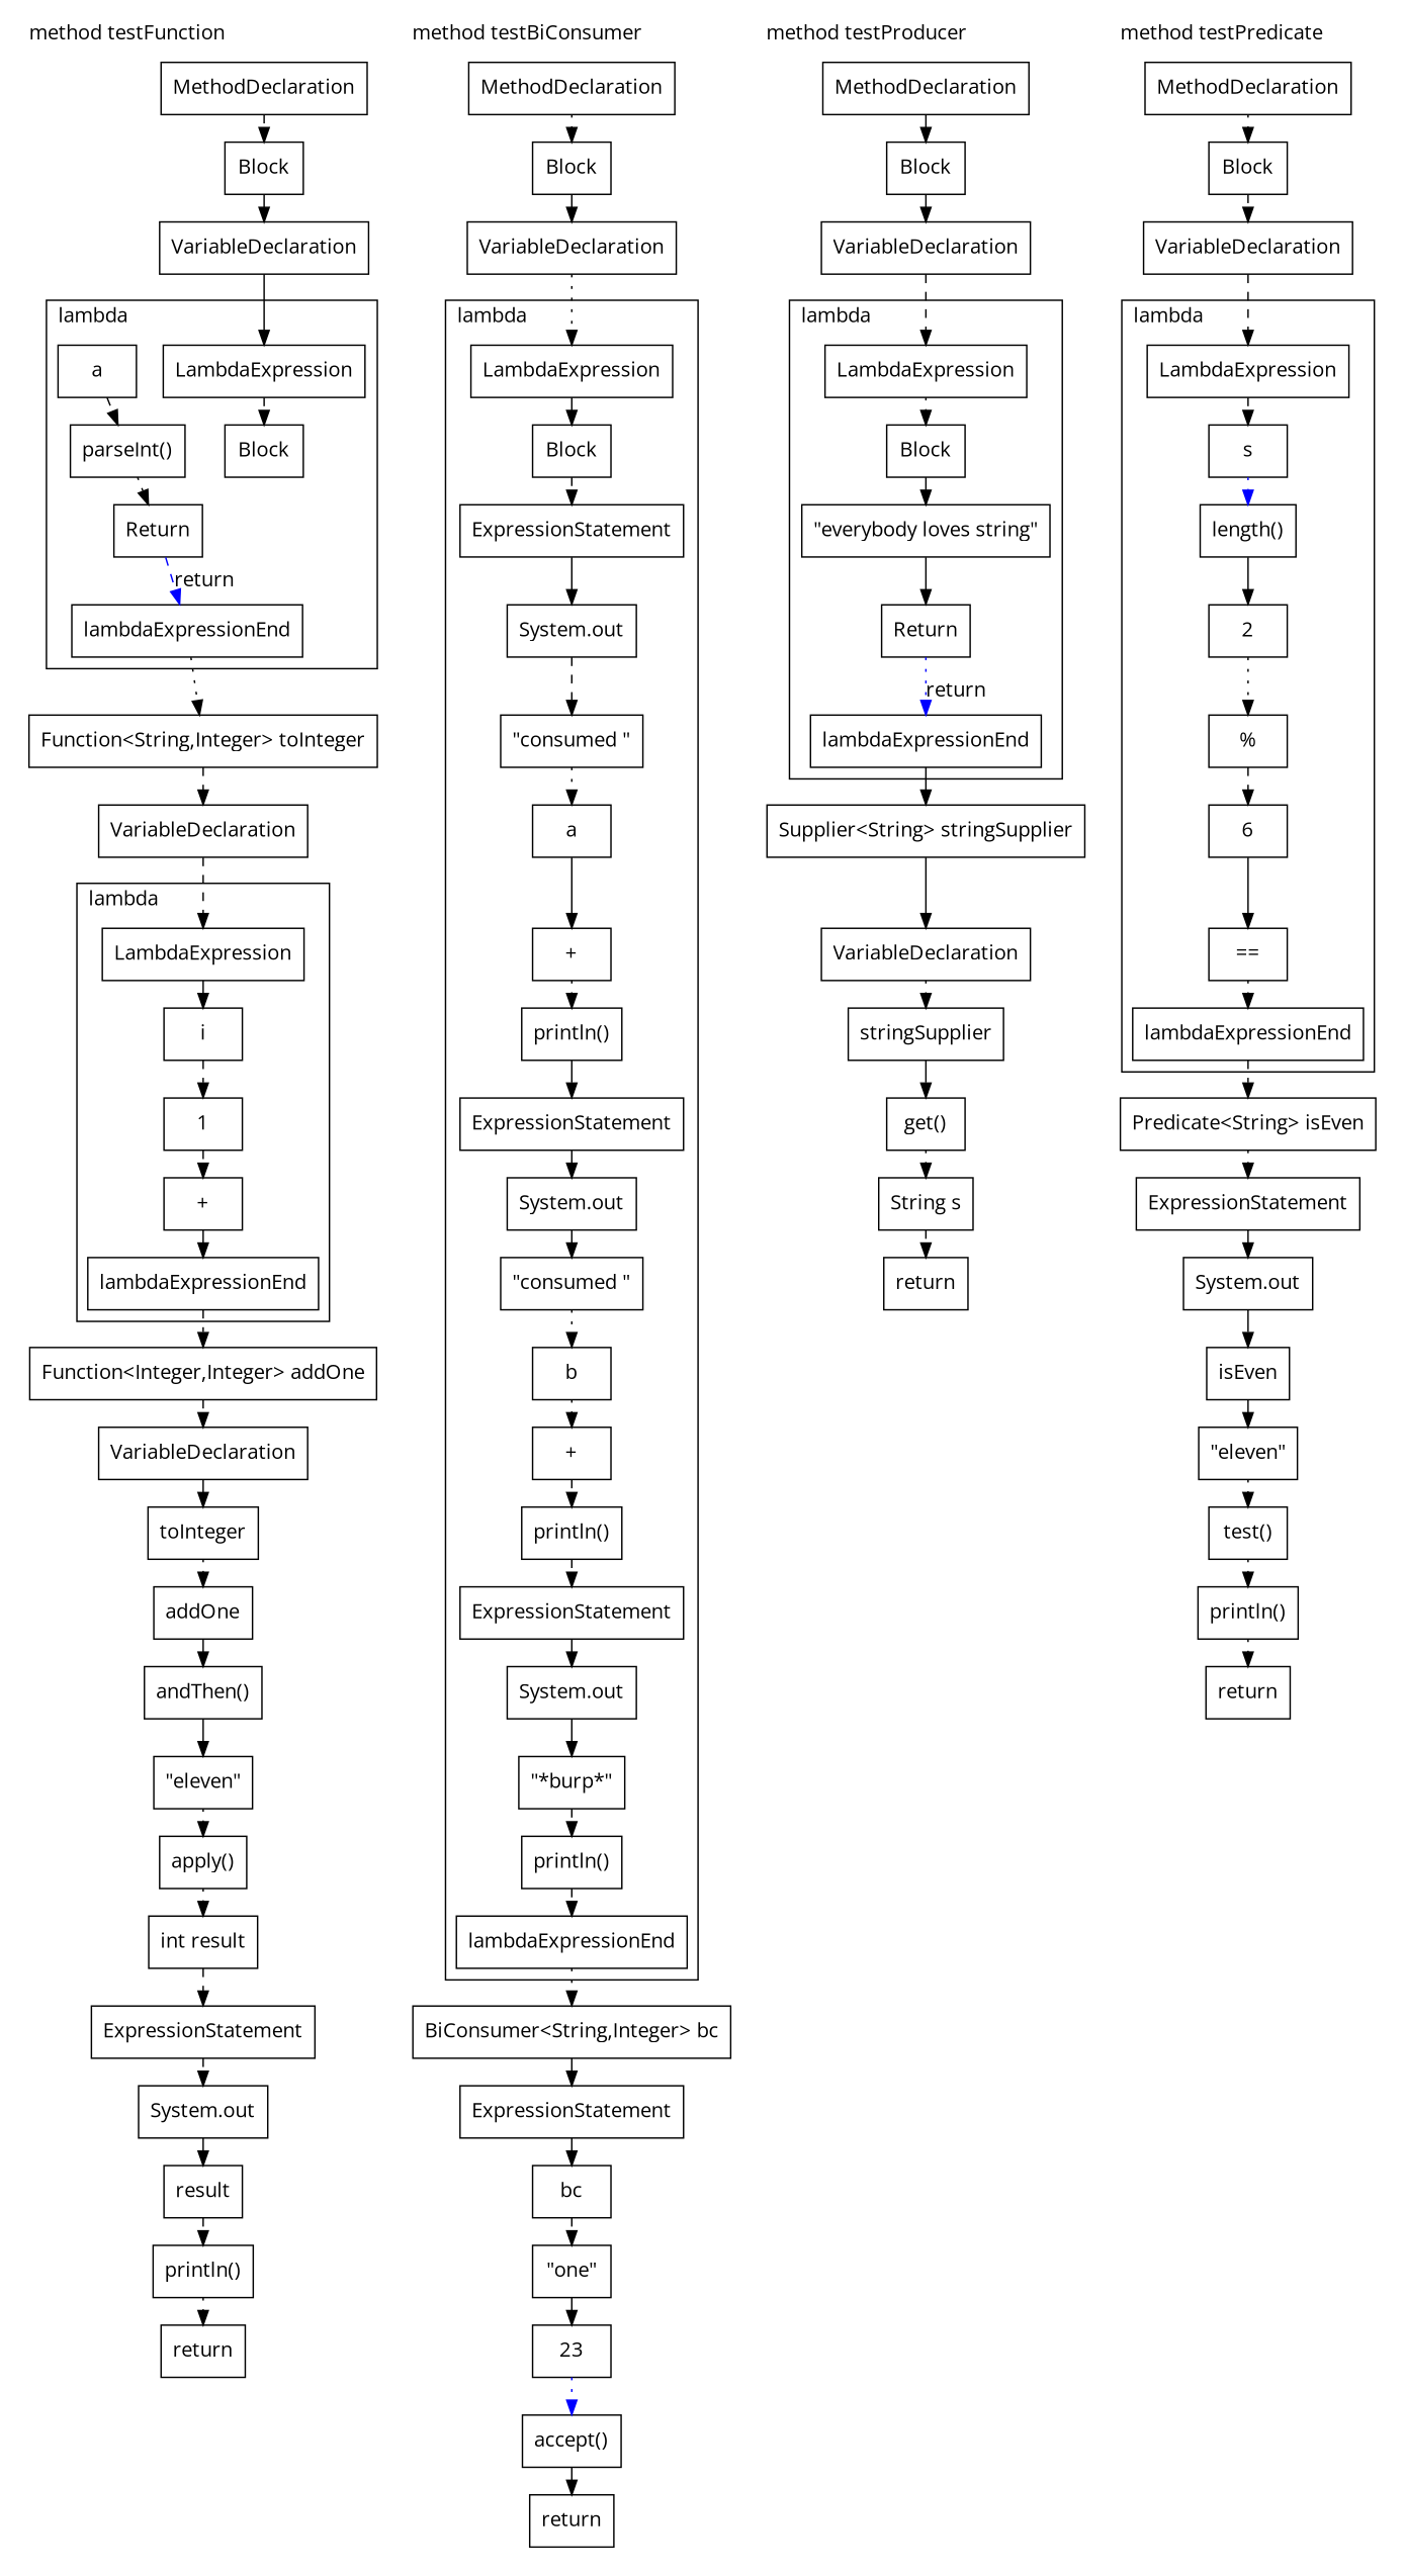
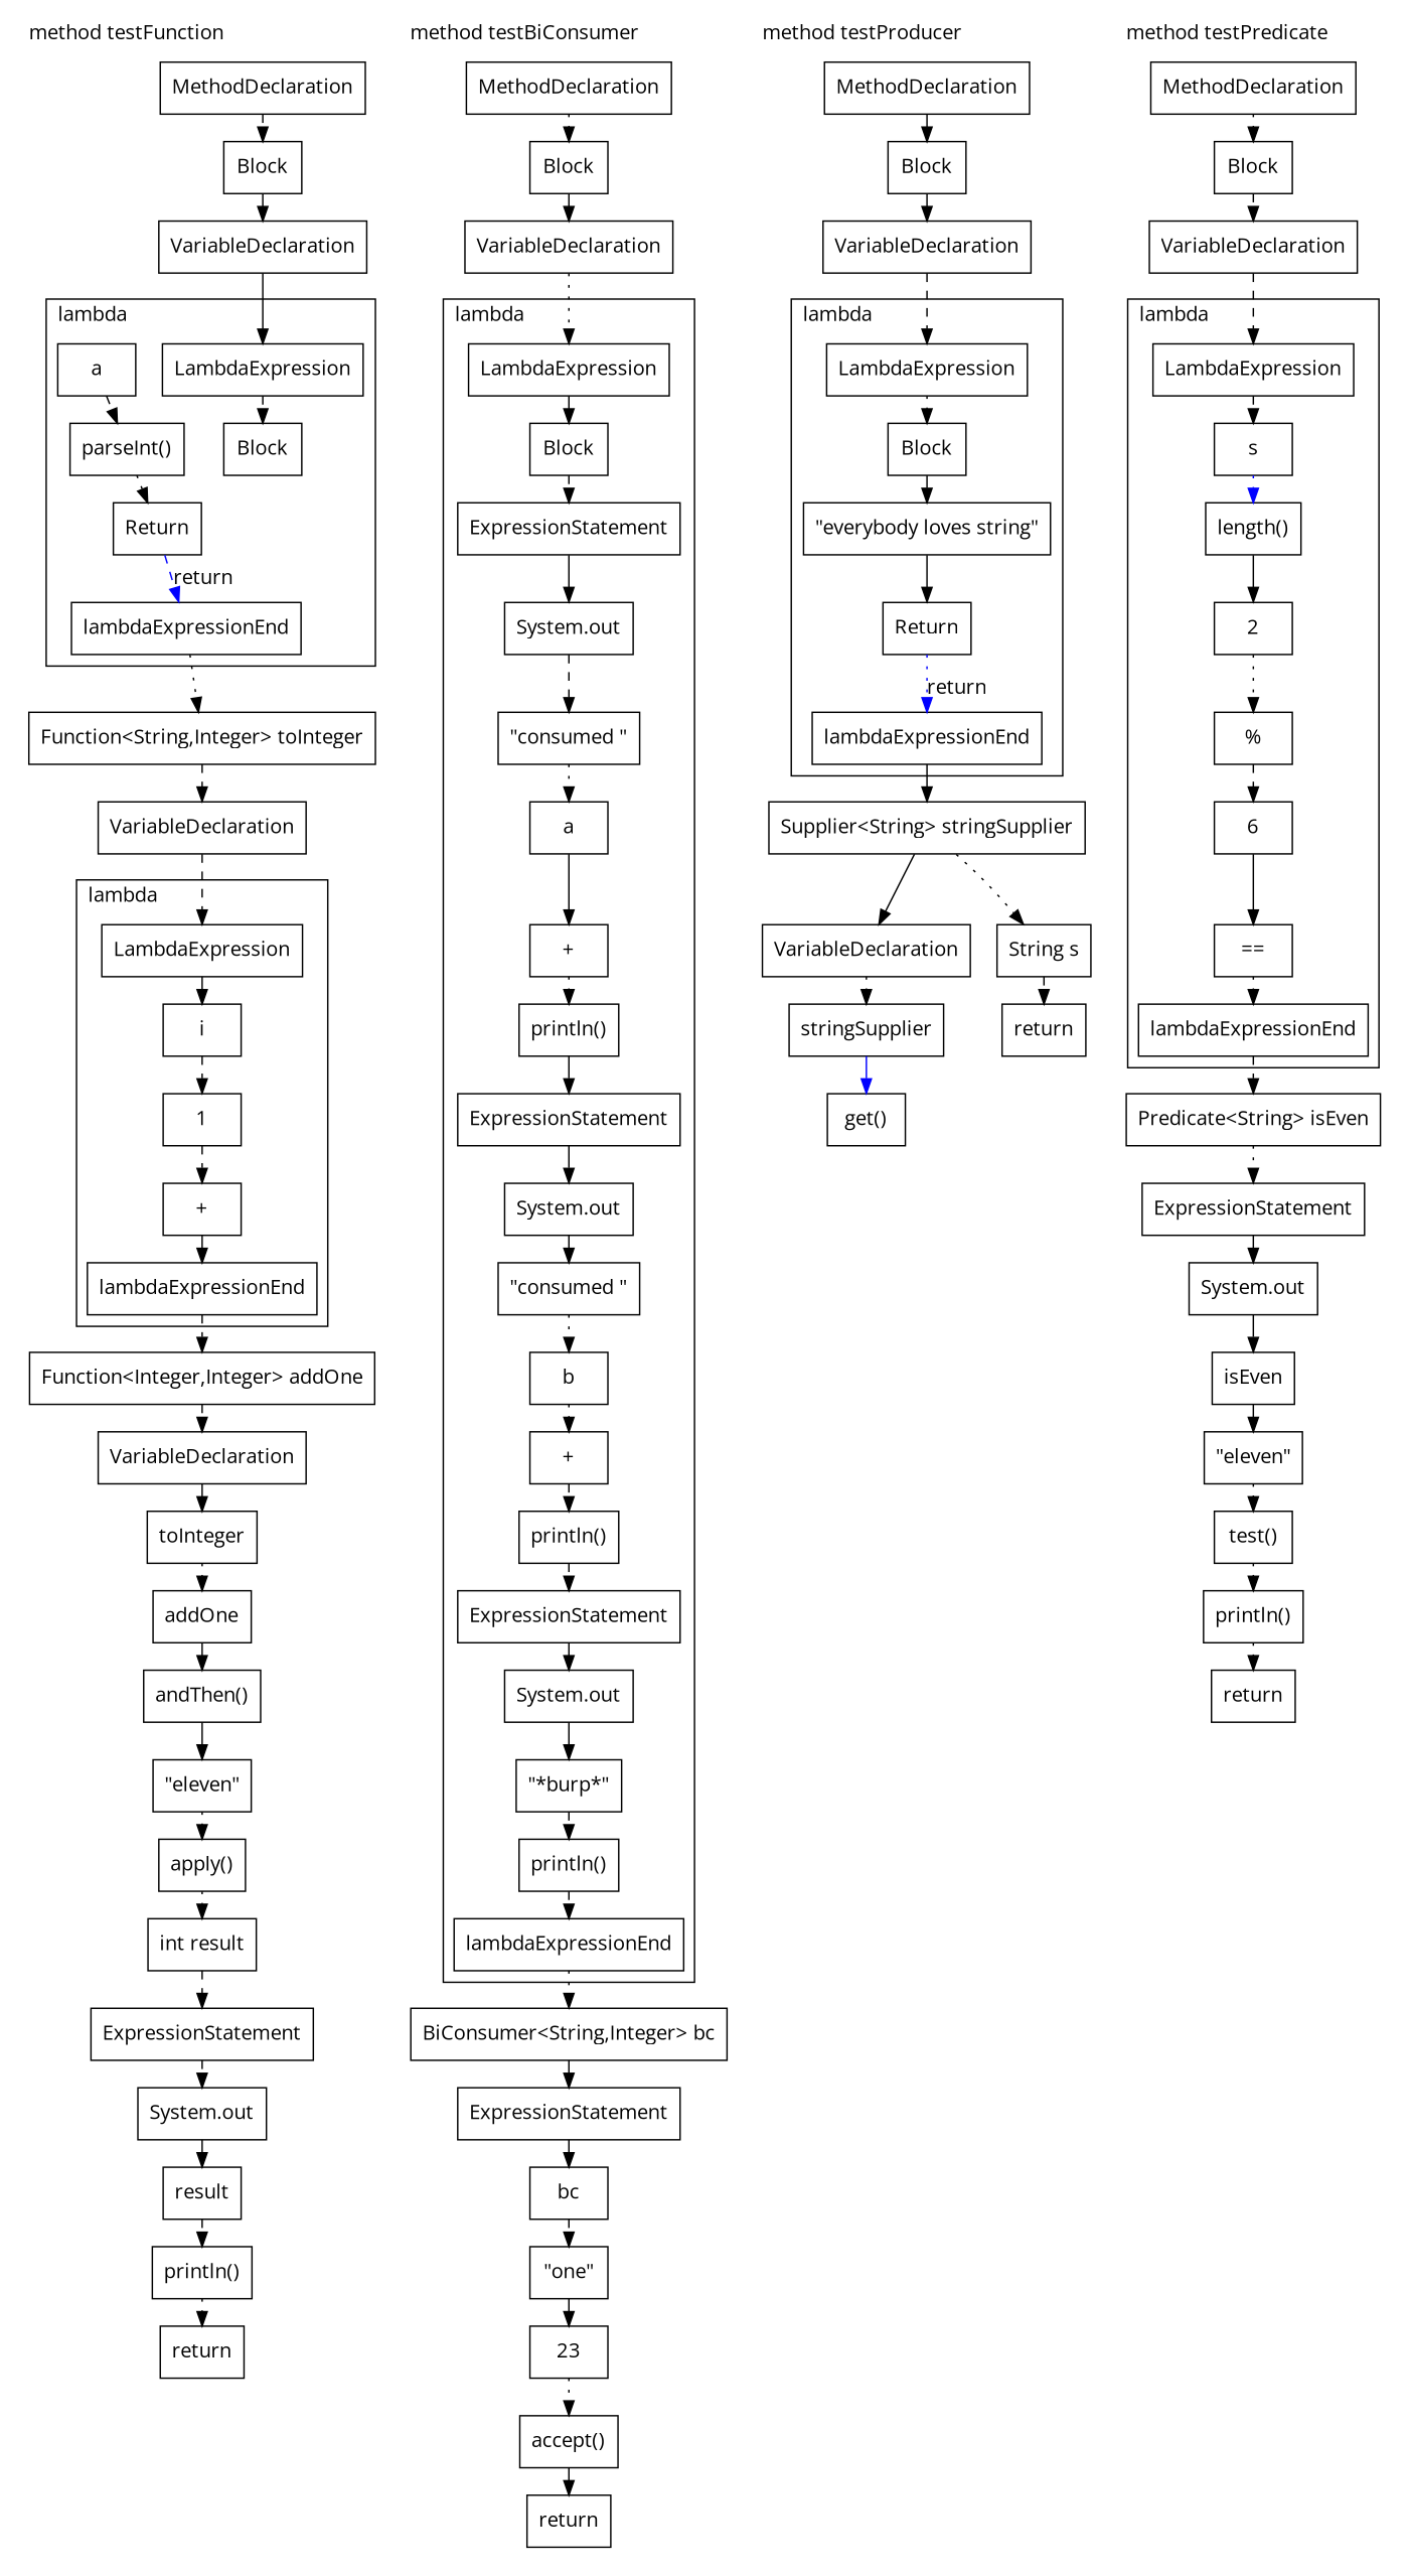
  digraph {
    compound=true
    fontname="Open Sans"
    node [fillcolor=white fontname="Open Sans" shape=rect style=filled]
    edge [fontname="Open Sans" style=solid]
    n1 [label=LambdaExpression]
    n2 [label=Block]
    n3 [label=Return]
    n4 [label="parseInt()"]
    n5 [label=a]
    n6 [label=lambdaExpressionEnd]
    n7 [label=LambdaExpression]
    n8 [label="+"]
    n9 [label=i]
    n10 [label=1]
    n11 [label=lambdaExpressionEnd]
    n12 [label=MethodDeclaration]
    n13 [label=Block]
    n14 [label=VariableDeclaration]
    n15 [label="Function<String,Integer> toInteger"]
    n16 [label=VariableDeclaration]
    n17 [label="Function<Integer,Integer> addOne"]
    n18 [label=VariableDeclaration]
    n19 [label="int result"]
    n20 [label="apply()"]
    n21 [label="andThen()"]
    n22 [label=toInteger]
    n23 [label=addOne]
    n24 [label="\"eleven\""]
    n25 [label=ExpressionStatement]
    n26 [label="println()"]
    n27 [label="System.out"]
    n28 [label=result]
    n29 [label=return]
    n30 [label=LambdaExpression]
    n31 [label=Block]
    n32 [label=ExpressionStatement]
    n33 [label="println()"]
    n34 [label="System.out"]
    n35 [label="+"]
    n36 [label="\"consumed \""]
    n37 [label=a]
    n38 [label=ExpressionStatement]
    n39 [label="println()"]
    n40 [label="System.out"]
    n41 [label="+"]
    n42 [label="\"consumed \""]
    n43 [label=b]
    n44 [label=ExpressionStatement]
    n45 [label="println()"]
    n46 [label="System.out"]
    n47 [label="\"*burp*\""]
    n48 [label=lambdaExpressionEnd]
    n49 [label=MethodDeclaration]
    n50 [label=Block]
    n51 [label=VariableDeclaration]
    n52 [label="BiConsumer<String,Integer> bc"]
    n53 [label=ExpressionStatement]
    n54 [label="accept()"]
    n55 [label=bc]
    n56 [label="\"one\""]
    n57 [label=23]
    n58 [label=return]
    n59 [label=LambdaExpression]
    n60 [label=Block]
    n61 [label=Return]
    n62 [label="\"everybody loves string\""]
    n63 [label=lambdaExpressionEnd]
    n64 [label=MethodDeclaration]
    n65 [label=Block]
    n66 [label=VariableDeclaration]
    n67 [label="Supplier<String> stringSupplier"]
    n68 [label=VariableDeclaration]
    n69 [label="String s"]
    n70 [label="get()"]
    n71 [label=stringSupplier]
    n72 [label=return]
    n73 [label=LambdaExpression]
    n74 [label="=="]
    n75 [label="%"]
    n76 [label="length()"]
    n77 [label=s]
    n78 [label=2]
    n79 [label=6]
    n80 [label=lambdaExpressionEnd]
    n81 [label=MethodDeclaration]
    n82 [label=Block]
    n83 [label=VariableDeclaration]
    n84 [label="Predicate<String> isEven"]
    n85 [label=ExpressionStatement]
    n86 [label="println()"]
    n87 [label="System.out"]
    n88 [label="test()"]
    n89 [label=isEven]
    n90 [label="\"eleven\""]
    n91 [label=return]
    subgraph cluster_1 {
      label="method testFunction"
      labeljust=l
      pencolor=transparent
      ranksep=0.5
      n12
      n13
      n14
      n15
      n16
      n17
      n18
      n19
      n20
      n21
      n22
      n23
      n24
      n25
      n26
      n27
      n28
      n29
      subgraph cluster_2 {
        label=lambda
        labeljust=l
        pencolor=black
        ranksep=0.5
        n1
        n2
        n3
        n4
        n5
        n6
      }
      subgraph cluster_3 {
        label=lambda
        labeljust=l
        pencolor=black
        ranksep=0.5
        n7
        n8
        n9
        n10
        n11
      }
    }
    subgraph cluster_4 {
      label="method testBiConsumer"
      labeljust=l
      pencolor=transparent
      ranksep=0.5
      n49
      n50
      n51
      n52
      n53
      n54
      n55
      n56
      n57
      n58
      subgraph cluster_5 {
        label=lambda
        labeljust=l
        pencolor=black
        ranksep=0.5
        n30
        n31
        n32
        n33
        n34
        n35
        n36
        n37
        n38
        n39
        n40
        n41
        n42
        n43
        n44
        n45
        n46
        n47
        n48
      }
    }
    subgraph cluster_6 {
      label="method testProducer"
      labeljust=l
      pencolor=transparent
      ranksep=0.5
      n64
      n65
      n66
      n67
      n68
      n69
      n70
      n71
      n72
      subgraph cluster_7 {
        label=lambda
        labeljust=l
        pencolor=black
        ranksep=0.5
        n59
        n60
        n61
        n62
        n63
      }
    }
    subgraph cluster_8 {
      label="method testPredicate"
      labeljust=l
      pencolor=transparent
      ranksep=0.5
      n81
      n82
      n83
      n84
      n85
      n86
      n87
      n88
      n89
      n90
      n91
      subgraph cluster_9 {
        label=lambda
        labeljust=l
        pencolor=black
        ranksep=0.5
        n73
        n74
        n75
        n76
        n77
        n78
        n79
        n80
      }
    }
    n1 -> n2 [style=dashed]
    n3 -> n6 [color=blue label=return style=dashed]
    n4 -> n3 [style=dotted]
    n5 -> n4 [style=dashed]
    n6 -> n15 [style=dotted]
    n7 -> n9
    n8 -> n11
    n9 -> n10 [style=dashed]
    n10 -> n8 [style=dashed]
    n11 -> n17 [style=dashed]
    n12 -> n13 [style=dashed]
    n13 -> n14
    n14 -> n1
    n15 -> n16 [style=dashed]
    n16 -> n7 [style=dashed]
    n17 -> n18 [style=dashed]
    n18 -> n22
    n19 -> n25 [style=dashed]
    n20 -> n19 [style=dotted]
    n21 -> n24
    n22 -> n23 [style=dotted]
    n23 -> n21
    n24 -> n20 [style=dotted]
    n25 -> n27 [style=dashed]
    n26 -> n29 [style=dotted]
    n27 -> n28
    n28 -> n26 [style=dashed]
    n30 -> n31
    n31 -> n32 [style=dashed]
    n32 -> n34
    n33 -> n38
    n34 -> n36 [style=dashed]
    n35 -> n33 [style=dotted]
    n36 -> n37 [style=dotted]
    n37 -> n35
    n38 -> n40
    n39 -> n44 [style=dashed]
    n40 -> n42
    n41 -> n39 [style=dashed]
    n42 -> n43 [style=dotted]
    n43 -> n41 [style=dotted]
    n44 -> n46
    n45 -> n48 [style=dashed]
    n46 -> n47
    n47 -> n45 [style=dashed]
    n48 -> n52 [style=dotted]
    n49 -> n50 [style=dotted]
    n50 -> n51
    n51 -> n30 [style=dotted]
    n52 -> n53
    n53 -> n55
    n54 -> n58
    n55 -> n56 [style=dashed]
    n56 -> n57
-   n57 -> n54 [style=dotted color=blue]
+   n57 -> n54 [style=dotted]
    n59 -> n60 [style=dotted]
    n60 -> n62
    n61 -> n63 [color=blue label=return style=dotted]
    n62 -> n61
    n63 -> n67
    n64 -> n65
    n65 -> n66
    n66 -> n59 [style=dashed]
    n67 -> n68
    n68 -> n71 [style=dotted]
    n69 -> n72 [style=dashed]
-   n70 -> n69 [style=dotted]
-   n71 -> n70
+   n67 -> n69 [style=dotted]
+   n71 -> n70 [color=blue]
    n73 -> n77 [style=dashed]
    n74 -> n80 [style=dotted]
    n75 -> n79 [style=dashed]
    n76 -> n78
    n77 -> n76 [color=blue style=dotted]
    n78 -> n75 [style=dotted]
    n79 -> n74
    n80 -> n84 [style=dashed]
    n81 -> n82 [style=dotted]
    n82 -> n83 [style=dashed]
    n83 -> n73 [style=dashed]
    n84 -> n85 [style=dotted]
    n85 -> n87
    n86 -> n91 [style=dotted]
    n87 -> n89
    n88 -> n86 [style=dotted]
    n89 -> n90
    n90 -> n88 [style=dotted]
  }
